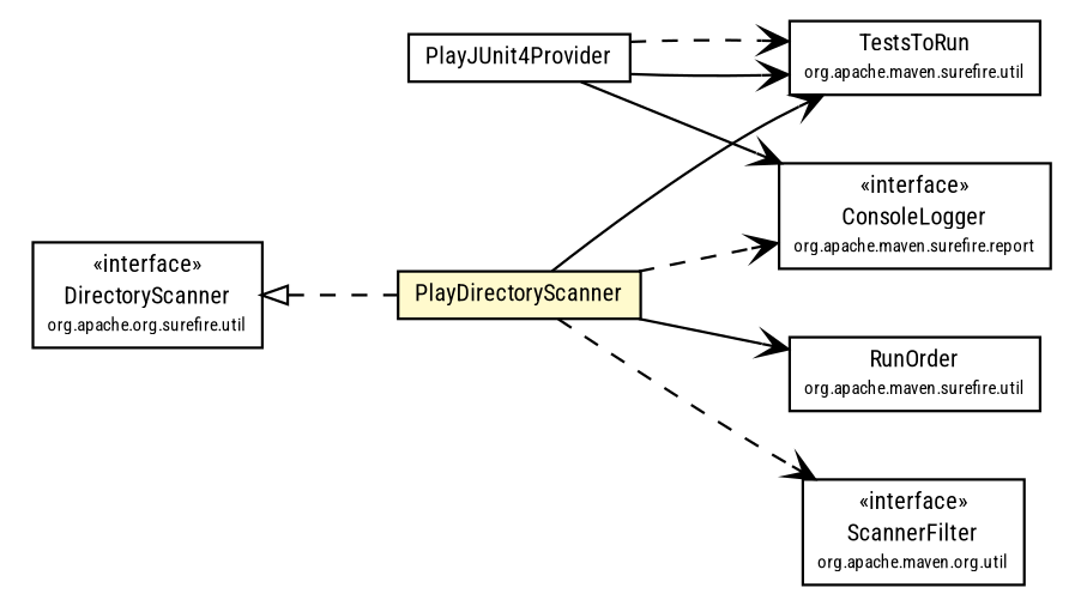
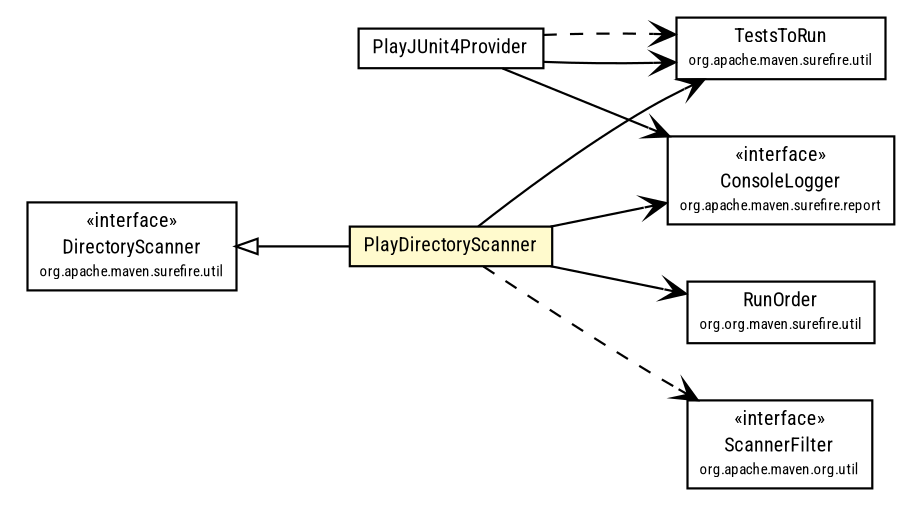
  digraph {
    fontname="Roboto Condensed"
    rankdir=LR
    node [fontcolor=black fontname="Roboto Condensed" fontsize=9.0 shape=plaintext]
    edge [arrowhead=open color=black fontcolor=black fontname="Roboto Condensed" fontsize=10.0 headport=p labelfontname=arial labelfontsize=10 tailport=p]
    n1 [label=<<table border="0" cellborder="1" cellspacing="0" cellpadding="2" port="p" href="./PlayJUnit4Provider.html"> 		<tr><td><table border="0" cellspacing="0" cellpadding="1"> 			<tr><td> PlayJUnit4Provider </td></tr> 		</table></td></tr> 		</table>>]
    n2 [label=<<table border="0" cellborder="1" cellspacing="0" cellpadding="2" port="p" href="http://java.sun.com/j2se/1.4.2/docs/api/org/apache/maven/surefire/util/TestsToRun.html"> 		<tr><td><table border="0" cellspacing="0" cellpadding="1"> 			<tr><td> TestsToRun </td></tr> 			<tr><td><font point-size="7.0"> org.apache.maven.surefire.util </font></td></tr> 		</table></td></tr> 		</table>>]
    n3 [label=<<table border="0" cellborder="1" cellspacing="0" cellpadding="2" port="p" href="http://java.sun.com/j2se/1.4.2/docs/api/org/apache/maven/surefire/report/ConsoleLogger.html"> 		<tr><td><table border="0" cellspacing="0" cellpadding="1"> 			<tr><td> &laquo;interface&raquo; </td></tr> 			<tr><td> ConsoleLogger </td></tr> 			<tr><td><font point-size="7.0"> org.apache.maven.surefire.report </font></td></tr> 		</table></td></tr> 		</table>>]
    n4 [label=<<table border="0" cellborder="1" cellspacing="0" cellpadding="2" port="p" bgcolor="lemonChiffon" href="./PlayDirectoryScanner.html"> 		<tr><td><table border="0" cellspacing="0" cellpadding="1"> 			<tr><td> PlayDirectoryScanner </td></tr> 		</table></td></tr> 		</table>>]
-   n5 [label=<<table border="0" cellborder="1" cellspacing="0" cellpadding="2" port="p" href="http://java.sun.com/j2se/1.4.2/docs/api/org/apache/maven/surefire/util/RunOrder.html"> 		<tr><td><table border="0" cellspacing="0" cellpadding="1"> 			<tr><td> RunOrder </td></tr> 			<tr><td><font point-size="7.0"> org.apache.maven.surefire.util </font></td></tr> 		</table></td></tr> 		</table>>]
+   n5 [label=<<table border="0" cellborder="1" cellspacing="0" cellpadding="2" port="p" href="http://java.sun.com/j2se/1.4.2/docs/api/org/apache/maven/surefire/util/RunOrder.html"> 		<tr><td><table border="0" cellspacing="0" cellpadding="1"> 			<tr><td> RunOrder </td></tr> 			<tr><td><font point-size="7.0"> org.org.maven.surefire.util </font></td></tr> 		</table></td></tr> 		</table>>]
    n6 [label=<<table border="0" cellborder="1" cellspacing="0" cellpadding="2" port="p" href="http://java.sun.com/j2se/1.4.2/docs/api/org/apache/maven/surefire/util/ScannerFilter.html"> 		<tr><td><table border="0" cellspacing="0" cellpadding="1"> 			<tr><td> &laquo;interface&raquo; </td></tr> 			<tr><td> ScannerFilter </td></tr> 			<tr><td><font point-size="7.0"> org.apache.maven.org.util </font></td></tr> 		</table></td></tr> 		</table>>]
-   n7 [label=<<table border="0" cellborder="1" cellspacing="0" cellpadding="2" port="p" href="http://java.sun.com/j2se/1.4.2/docs/api/org/apache/maven/surefire/util/DirectoryScanner.html"> 		<tr><td><table border="0" cellspacing="0" cellpadding="1"> 			<tr><td> &laquo;interface&raquo; </td></tr> 			<tr><td> DirectoryScanner </td></tr> 			<tr><td><font point-size="7.0"> org.apache.org.surefire.util </font></td></tr> 		</table></td></tr> 		</table>>]
+   n7 [label=<<table border="0" cellborder="1" cellspacing="0" cellpadding="2" port="p" href="http://java.sun.com/j2se/1.4.2/docs/api/org/apache/maven/surefire/util/DirectoryScanner.html"> 		<tr><td><table border="0" cellspacing="0" cellpadding="1"> 			<tr><td> &laquo;interface&raquo; </td></tr> 			<tr><td> DirectoryScanner </td></tr> 			<tr><td><font point-size="7.0"> org.apache.maven.surefire.util </font></td></tr> 		</table></td></tr> 		</table>>]
    n1 -> n2
    n1 -> n2 [style=dashed]
    n1 -> n3
    n4 -> n2 [style=solid]
-   n4 -> n3 [style=dashed]
+   n4 -> n3
    n4 -> n5
    n4 -> n6 [style=dashed]
-   n7 -> n4 [arrowtail=empty dir=back fontsize=10 style=dashed arrowhead="" color="" fontcolor=""]
+   n7 -> n4 [arrowtail=empty dir=back fontsize=10 style=solid arrowhead="" color="" fontcolor=""]
  }
